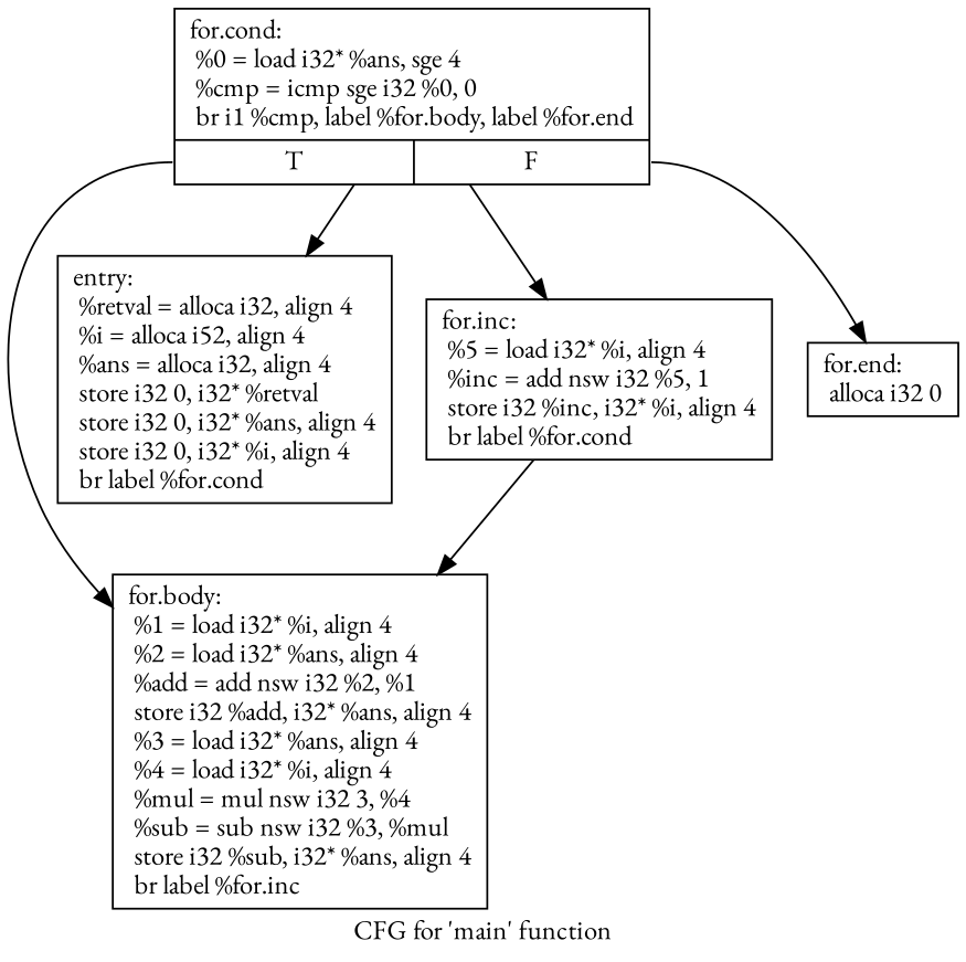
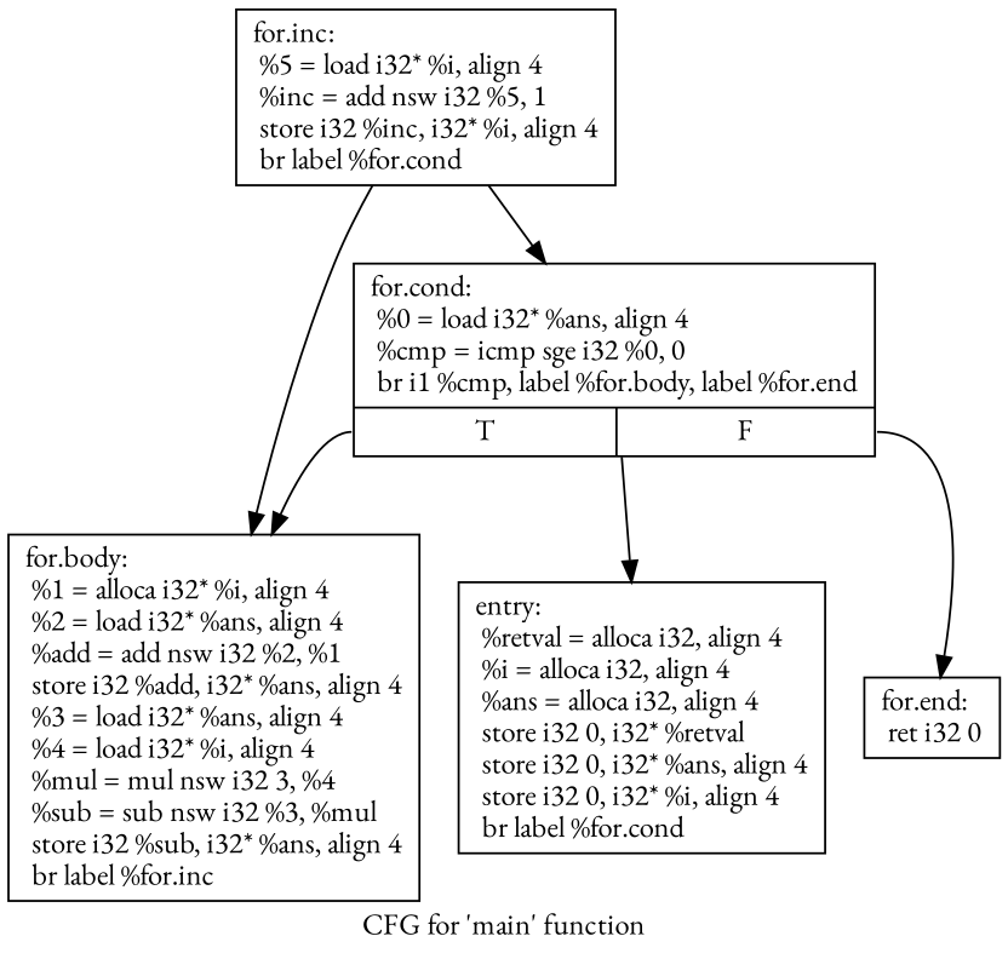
  digraph {
    fontname="EB Garamond"
    label="CFG for 'main' function"
    node [fontname="EB Garamond" shape=record]
    edge [fontname="EB Garamond"]
-   n1 [label="{entry:\l  %retval = alloca i32, align 4\l  %i = alloca i52, align 4\l  %ans = alloca i32, align 4\l  store i32 0, i32* %retval\l  store i32 0, i32* %ans, align 4\l  store i32 0, i32* %i, align 4\l  br label %for.cond\l}"]
-   n2 [label="{for.cond:                                         \l  %0 = load i32* %ans, sge 4\l  %cmp = icmp sge i32 %0, 0\l  br i1 %cmp, label %for.body, label %for.end\l|{<s0>T|<s1>F}}"]
-   n3 [label="{for.body:                                         \l  %1 = load i32* %i, align 4\l  %2 = load i32* %ans, align 4\l  %add = add nsw i32 %2, %1\l  store i32 %add, i32* %ans, align 4\l  %3 = load i32* %ans, align 4\l  %4 = load i32* %i, align 4\l  %mul = mul nsw i32 3, %4\l  %sub = sub nsw i32 %3, %mul\l  store i32 %sub, i32* %ans, align 4\l  br label %for.inc\l}"]
-   n4 [label="{for.end:                                          \l  alloca i32 0\l}"]
+   n1 [label="{entry:\l  %retval = alloca i32, align 4\l  %i = alloca i32, align 4\l  %ans = alloca i32, align 4\l  store i32 0, i32* %retval\l  store i32 0, i32* %ans, align 4\l  store i32 0, i32* %i, align 4\l  br label %for.cond\l}"]
+   n2 [label="{for.cond:                                         \l  %0 = load i32* %ans, align 4\l  %cmp = icmp sge i32 %0, 0\l  br i1 %cmp, label %for.body, label %for.end\l|{<s0>T|<s1>F}}"]
+   n3 [label="{for.body:                                         \l  %1 = alloca i32* %i, align 4\l  %2 = load i32* %ans, align 4\l  %add = add nsw i32 %2, %1\l  store i32 %add, i32* %ans, align 4\l  %3 = load i32* %ans, align 4\l  %4 = load i32* %i, align 4\l  %mul = mul nsw i32 3, %4\l  %sub = sub nsw i32 %3, %mul\l  store i32 %sub, i32* %ans, align 4\l  br label %for.inc\l}"]
+   n4 [label="{for.end:                                          \l  ret i32 0\l}"]
    n5 [label="{for.inc:                                          \l  %5 = load i32* %i, align 4\l  %inc = add nsw i32 %5, 1\l  store i32 %inc, i32* %i, align 4\l  br label %for.cond\l}"]
    n2 -> n1
    n2 -> n3 [tailport=s0]
    n2 -> n4 [tailport=s1]
-   n2 -> n5
+   n5 -> n2
    n5 -> n3
  }
